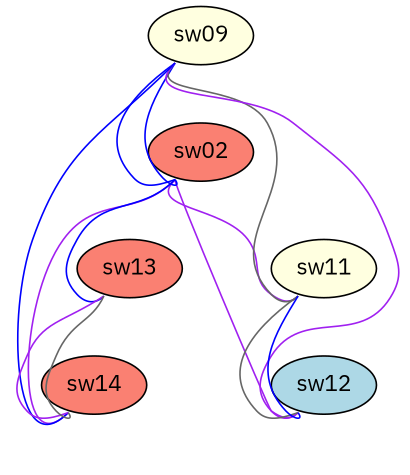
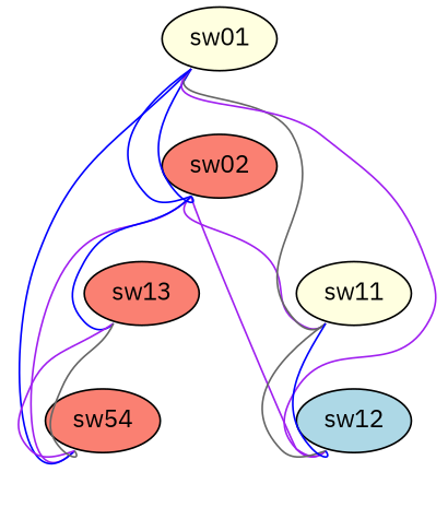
  graph {
    fontname="IBM Plex Sans"
    node [fillcolor=salmon fontname="IBM Plex Sans" style=filled]
    edge [color=purple fontname="IBM Plex Sans" headport=swp2 tailport=swp4]
    sw02
-   sw01 [fillcolor=lightyellow label=sw09]
+   sw01 [fillcolor=lightyellow]
    sw11 [fillcolor=lightyellow]
    sw12 [fillcolor=lightblue]
-   sw14
+   sw14 [label=sw54]
    sw13
    sw02 -- sw11 [tailport=swp1]
    sw02 -- sw12 [tailport=swp2]
    sw02 -- sw14
    sw02 -- sw13 [color=blue tailport=swp3]
    sw01 -- sw02 [color=blue headport=swp5 tailport=swp5]
    sw01 -- sw02 [color=blue headport=swp6 tailport=swp6]
    sw01 -- sw11 [color=gray40 headport=swp1 tailport=swp1]
    sw01 -- sw12 [headport=swp1 tailport=swp2]
    sw01 -- sw14 [color=blue headport=swp1]
    sw11 -- sw12 [color=gray40 headport=swp3 tailport=swp3]
    sw11 -- sw12 [color=blue headport=swp4]
    sw13 -- sw14 [headport=swp3 tailport=swp3]
    sw13 -- sw14 [color=gray40 headport=swp4]
  }
